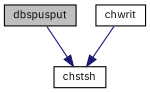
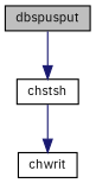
  digraph {
    fontname="IBM Plex Sans"
    rankdir=TB
    node [color=black fillcolor=white fontname="IBM Plex Sans" fontsize=10 shape=record style=filled]
    edge [color=midnightblue fontname="IBM Plex Sans" fontsize=10 labelfontname=Helvetica labelfontsize=10 style=solid]
    n1 [fillcolor=grey75 fontcolor=black height=0.2 label=dbspusput width=0.4]
    n2 [height=0.2 label=chstsh width=0.4]
    n3 [height=0.2 label=chwrit width=0.4]
    n1 -> n2
-   n3 -> n2
+   n2 -> n3
  }
